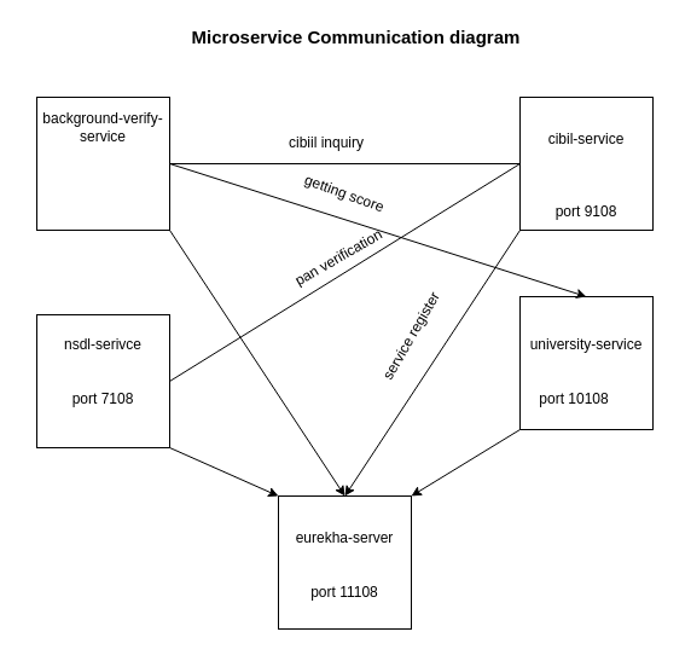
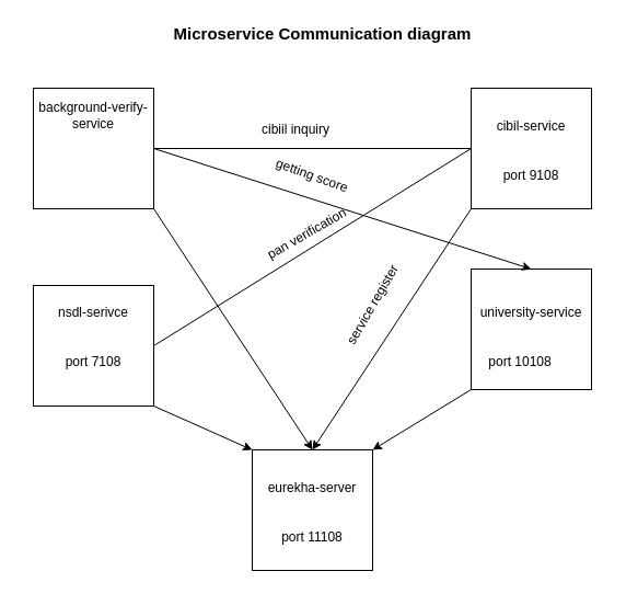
  <mxCell id="0" />
  <mxCell id="1" parent="0" />
  <mxCell id="2" value="" style="whiteSpace=wrap;html=1;aspect=fixed;" vertex="1" parent="1"><mxGeometry x="30" y="80" width="110" height="110" as="geometry" /></mxCell>
  <mxCell id="3" value="background-verify-service" style="text;html=1;strokeColor=none;fillColor=none;align=center;verticalAlign=middle;whiteSpace=wrap;rounded=0;" vertex="1" parent="1"><mxGeometry x="20" y="100" width="130" height="10" as="geometry" /></mxCell>
  <mxCell id="4" value="" style="whiteSpace=wrap;html=1;aspect=fixed;" vertex="1" parent="1"><mxGeometry x="430" y="80" width="110" height="110" as="geometry" /></mxCell>
  <mxCell id="5" value="cibil-service" style="text;html=1;strokeColor=none;fillColor=none;align=center;verticalAlign=middle;whiteSpace=wrap;rounded=0;" vertex="1" parent="1"><mxGeometry x="420" y="110" width="130" height="10" as="geometry" /></mxCell>
- <mxCell id="6" value="port 9108" style="text;html=1;strokeColor=none;fillColor=none;align=center;verticalAlign=middle;whiteSpace=wrap;rounded=0;" vertex="1" parent="1"><mxGeometry x="450" y="165" width="70" height="20" as="geometry" /></mxCell>
+ <mxCell id="6" value="port 9108" style="text;html=1;strokeColor=none;fillColor=none;align=center;verticalAlign=middle;whiteSpace=wrap;rounded=0;" vertex="1" parent="1"><mxGeometry x="450" y="150" width="70" height="20" as="geometry" /></mxCell>
  <mxCell id="7" value="" style="whiteSpace=wrap;html=1;aspect=fixed;" vertex="1" parent="1"><mxGeometry x="30" y="260" width="110" height="110" as="geometry" /></mxCell>
  <mxCell id="8" value="nsdl-serivce" style="text;html=1;strokeColor=none;fillColor=none;align=center;verticalAlign=middle;whiteSpace=wrap;rounded=0;" vertex="1" parent="1"><mxGeometry x="20" y="280" width="130" height="10" as="geometry" /></mxCell>
  <mxCell id="9" value="port 7108" style="text;html=1;strokeColor=none;fillColor=none;align=center;verticalAlign=middle;whiteSpace=wrap;rounded=0;" vertex="1" parent="1"><mxGeometry x="50" y="320" width="70" height="20" as="geometry" /></mxCell>
  <mxCell id="10" value="" style="whiteSpace=wrap;html=1;aspect=fixed;" vertex="1" parent="1"><mxGeometry x="430" y="245" width="110" height="110" as="geometry" /></mxCell>
  <mxCell id="11" value="university-service" style="text;html=1;strokeColor=none;fillColor=none;align=center;verticalAlign=middle;whiteSpace=wrap;rounded=0;" vertex="1" parent="1"><mxGeometry x="420" y="280" width="130" height="10" as="geometry" /></mxCell>
  <mxCell id="12" value="port 10108" style="text;html=1;strokeColor=none;fillColor=none;align=center;verticalAlign=middle;whiteSpace=wrap;rounded=0;" vertex="1" parent="1"><mxGeometry x="440" y="320" width="70" height="20" as="geometry" /></mxCell>
  <mxCell id="13" value="" style="whiteSpace=wrap;html=1;aspect=fixed;" vertex="1" parent="1"><mxGeometry x="230" y="410" width="110" height="110" as="geometry" /></mxCell>
  <mxCell id="14" value="eurekha-server" style="text;html=1;strokeColor=none;fillColor=none;align=center;verticalAlign=middle;whiteSpace=wrap;rounded=0;" vertex="1" parent="1"><mxGeometry x="220" y="440" width="130" height="10" as="geometry" /></mxCell>
  <mxCell id="15" value="port 11108" style="text;html=1;strokeColor=none;fillColor=none;align=center;verticalAlign=middle;whiteSpace=wrap;rounded=0;" vertex="1" parent="1"><mxGeometry x="250" y="480" width="70" height="20" as="geometry" /></mxCell>
  <mxCell id="16" value="" style="endArrow=classic;html=1;entryX=0.5;entryY=0;entryDx=0;entryDy=0;exitX=0;exitY=1;exitDx=0;exitDy=0;" edge="1" parent="1" source="4" target="13"><mxGeometry width="50" height="50" relative="1" as="geometry"><mxPoint x="340" y="260" as="sourcePoint" /><mxPoint x="390" y="210" as="targetPoint" /></mxGeometry></mxCell>
  <mxCell id="17" value="" style="endArrow=classic;html=1;exitX=1;exitY=1;exitDx=0;exitDy=0;entryX=0.5;entryY=0;entryDx=0;entryDy=0;" edge="1" parent="1" source="2" target="13"><mxGeometry width="50" height="50" relative="1" as="geometry"><mxPoint x="440" y="200" as="sourcePoint" /><mxPoint x="280" y="400" as="targetPoint" /></mxGeometry></mxCell>
  <mxCell id="18" value="" style="endArrow=classic;html=1;exitX=1;exitY=1;exitDx=0;exitDy=0;entryX=0;entryY=0;entryDx=0;entryDy=0;" edge="1" parent="1" source="7" target="13"><mxGeometry width="50" height="50" relative="1" as="geometry"><mxPoint x="340" y="260" as="sourcePoint" /><mxPoint x="390" y="210" as="targetPoint" /></mxGeometry></mxCell>
  <mxCell id="19" value="" style="endArrow=classic;html=1;exitX=0;exitY=1;exitDx=0;exitDy=0;entryX=1;entryY=0;entryDx=0;entryDy=0;" edge="1" parent="1" source="10" target="13"><mxGeometry width="50" height="50" relative="1" as="geometry"><mxPoint x="370" y="400" as="sourcePoint" /><mxPoint x="390" y="210" as="targetPoint" /></mxGeometry></mxCell>
  <mxCell id="20" value="cibiil inquiry" style="text;html=1;strokeColor=none;fillColor=none;align=center;verticalAlign=middle;whiteSpace=wrap;rounded=0;" vertex="1" parent="1"><mxGeometry x="220" y="85" width="100" height="65" as="geometry" /></mxCell>
  <mxCell id="21" value="" style="endArrow=none;html=1;entryX=1;entryY=0.5;entryDx=0;entryDy=0;entryPerimeter=0;exitX=1;exitY=0.5;exitDx=0;exitDy=0;" edge="1" parent="1" source="7"><mxGeometry width="50" height="50" relative="1" as="geometry"><mxPoint x="340" y="250" as="sourcePoint" /><mxPoint x="430" y="135" as="targetPoint" /></mxGeometry></mxCell>
  <mxCell id="22" value="" style="endArrow=none;html=1;entryX=0;entryY=0.5;entryDx=0;entryDy=0;" edge="1" parent="1" source="2" target="4"><mxGeometry width="50" height="50" relative="1" as="geometry"><mxPoint x="340" y="240" as="sourcePoint" /><mxPoint x="390" y="190" as="targetPoint" /></mxGeometry></mxCell>
  <mxCell id="23" value="pan verification" style="text;html=1;strokeColor=none;fillColor=none;align=center;verticalAlign=middle;whiteSpace=wrap;rounded=0;rotation=-30;" vertex="1" parent="1"><mxGeometry x="230" y="180" width="100" height="65" as="geometry" /></mxCell>
  <mxCell id="24" value="service register" style="text;html=1;strokeColor=none;fillColor=none;align=center;verticalAlign=middle;whiteSpace=wrap;rounded=0;rotation=-60;" vertex="1" parent="1"><mxGeometry x="290" y="245" width="100" height="65" as="geometry" /></mxCell>
  <mxCell id="25" value="" style="endArrow=classic;html=1;exitX=1;exitY=0.5;exitDx=0;exitDy=0;entryX=0.5;entryY=0;entryDx=0;entryDy=0;" edge="1" parent="1" source="2" target="10"><mxGeometry width="50" height="50" relative="1" as="geometry"><mxPoint x="340" y="250" as="sourcePoint" /><mxPoint x="555" y="250" as="targetPoint" /></mxGeometry></mxCell>
  <mxCell id="26" value="getting score" style="text;html=1;strokeColor=none;fillColor=none;align=center;verticalAlign=middle;whiteSpace=wrap;rounded=0;rotation=20;" vertex="1" parent="1"><mxGeometry x="235" y="127.5" width="100" height="65" as="geometry" /></mxCell>
  <mxCell id="27" value="&lt;font&gt;&lt;b style=&quot;font-size: 15px&quot;&gt;Microservice &lt;/b&gt;&lt;span style=&quot;font-size: 15px&quot;&gt;&lt;b&gt;Communication&lt;/b&gt;&lt;/span&gt;&lt;b style=&quot;font-size: 15px&quot;&gt;&amp;nbsp;diagram&lt;/b&gt;&lt;/font&gt;" style="text;html=1;strokeColor=none;fillColor=none;align=center;verticalAlign=middle;whiteSpace=wrap;rounded=0;labelBackgroundColor=#ffffff;" vertex="1" parent="1"><mxGeometry x="150" y="20" width="289" height="20" as="geometry" /></mxCell>
